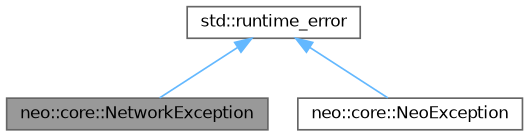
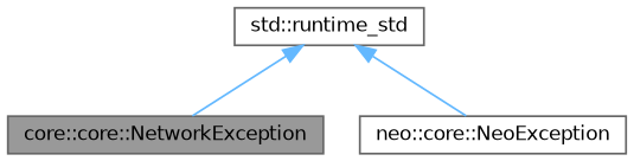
  digraph {
    node [color=gray40 fillcolor=white fontname=Helvetica fontsize=10 shape=box style=filled]
    edge [color=steelblue1 dir=back fontname=Helvetica fontsize=10 labelfontname=Helvetica labelfontsize=10 style=solid]
-   n1 [fillcolor=grey60 fontcolor=black height=0.2 label="neo::core::NetworkException" width=0.4]
+   n1 [fillcolor=grey60 fontcolor=black height=0.2 label="core::core::NetworkException" width=0.4]
    n2 [height=0.2 label="neo::core::NeoException" width=0.4]
-   n3 [height=0.2 label="std::runtime_error" width=0.4]
+   n3 [height=0.2 label="std::runtime_std" width=0.4]
    n3 -> n1
    n3 -> n2
  }
